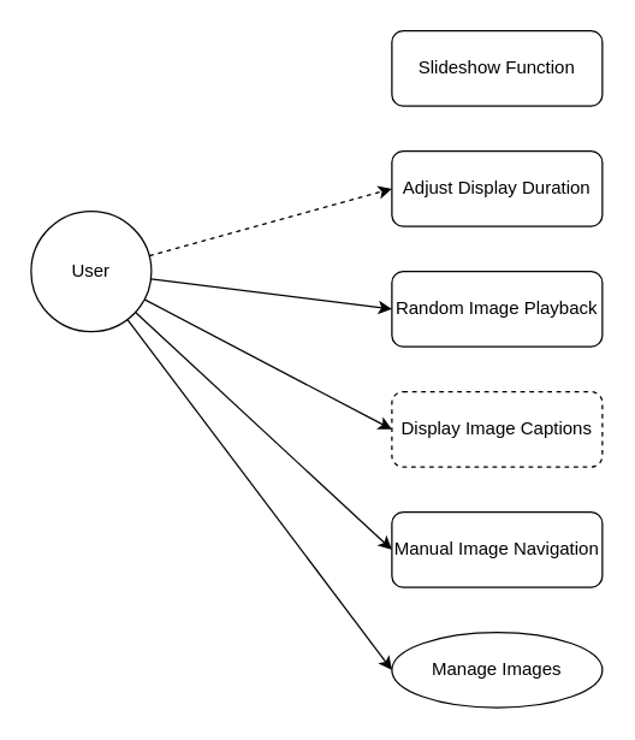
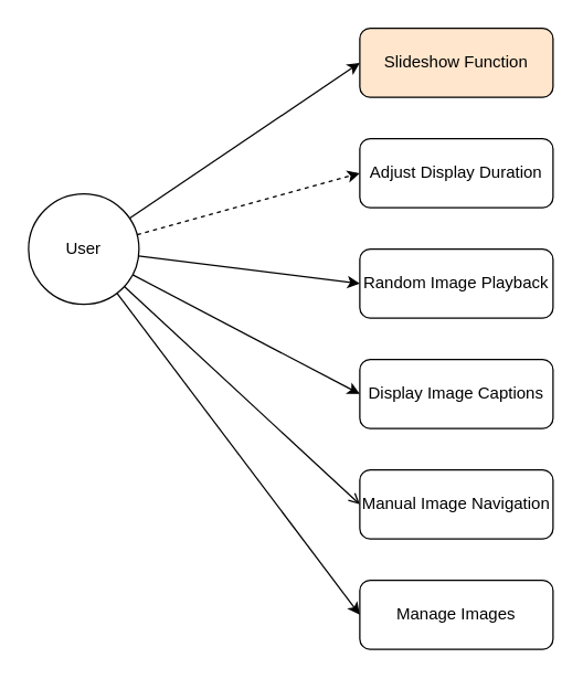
  <mxCell id="0" />
  <mxCell id="1" parent="0" />
  <mxCell id="2" value="User" style="ellipse;whiteSpace=wrap;html=1;" vertex="1" parent="1"><mxGeometry x="20" y="140" width="80" height="80" as="geometry" /></mxCell>
- <mxCell id="3" value="Slideshow Function" style="rounded=1;whiteSpace=wrap;html=1;" vertex="1" parent="1"><mxGeometry x="260" y="20" width="140" height="50" as="geometry" /></mxCell>
+ <mxCell id="3" value="Slideshow Function" style="rounded=1;whiteSpace=wrap;html=1;fillColor=#ffe6cc;" vertex="1" parent="1"><mxGeometry x="260" y="20" width="140" height="50" as="geometry" /></mxCell>
  <mxCell id="4" value="Adjust Display Duration" style="rounded=1;whiteSpace=wrap;html=1;" vertex="1" parent="1"><mxGeometry x="260" y="100" width="140" height="50" as="geometry" /></mxCell>
  <mxCell id="5" value="Random Image Playback" style="rounded=1;whiteSpace=wrap;html=1;" vertex="1" parent="1"><mxGeometry x="260" y="180" width="140" height="50" as="geometry" /></mxCell>
- <mxCell id="6" value="Display Image Captions" style="rounded=1;whiteSpace=wrap;html=1;dashed=1;" vertex="1" parent="1"><mxGeometry x="260" y="260" width="140" height="50" as="geometry" /></mxCell>
+ <mxCell id="6" value="Display Image Captions" style="rounded=1;whiteSpace=wrap;html=1;" vertex="1" parent="1"><mxGeometry x="260" y="260" width="140" height="50" as="geometry" /></mxCell>
  <mxCell id="7" value="Manual Image Navigation" style="rounded=1;whiteSpace=wrap;html=1;" vertex="1" parent="1"><mxGeometry x="260" y="340" width="140" height="50" as="geometry" /></mxCell>
- <mxCell id="8" value="Manage Images" style="ellipse;whiteSpace=wrap;html=1;" vertex="1" parent="1"><mxGeometry x="260" y="420" width="140" height="50" as="geometry" /></mxCell>
+ <mxCell id="8" value="Manage Images" style="rounded=1;whiteSpace=wrap;html=1;" vertex="1" parent="1"><mxGeometry x="260" y="420" width="140" height="50" as="geometry" /></mxCell>
+ <mxCell id="9" style="entryX=0;entryY=0.5;entryDx=0;entryDy=0;" edge="1" parent="1" source="2" target="3"><mxGeometry relative="1" as="geometry" /></mxCell>
  <mxCell id="10" style="entryX=0;entryY=0.5;entryDx=0;entryDy=0;dashed=1;" edge="1" parent="1" source="2" target="4"><mxGeometry relative="1" as="geometry" /></mxCell>
  <mxCell id="11" style="entryX=0;entryY=0.5;entryDx=0;entryDy=0;" edge="1" parent="1" source="2" target="5"><mxGeometry relative="1" as="geometry" /></mxCell>
  <mxCell id="12" style="entryX=0;entryY=0.5;entryDx=0;entryDy=0;" edge="1" parent="1" source="2" target="6"><mxGeometry relative="1" as="geometry" /></mxCell>
- <mxCell id="13" style="entryX=0;entryY=0.5;entryDx=0;entryDy=0;" edge="1" parent="1" source="2" target="7"><mxGeometry relative="1" as="geometry" /></mxCell>
+ <mxCell id="13" style="entryX=0;entryY=0.5;entryDx=0;entryDy=0;endArrow=open;" edge="1" parent="1" source="2" target="7"><mxGeometry relative="1" as="geometry" /></mxCell>
  <mxCell id="14" style="entryX=0;entryY=0.5;entryDx=0;entryDy=0;" edge="1" parent="1" source="2" target="8"><mxGeometry relative="1" as="geometry" /></mxCell>
